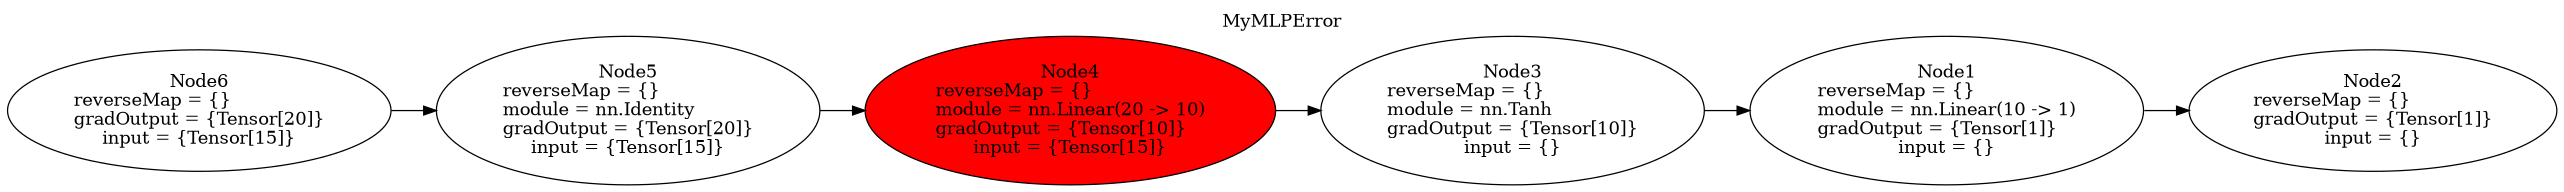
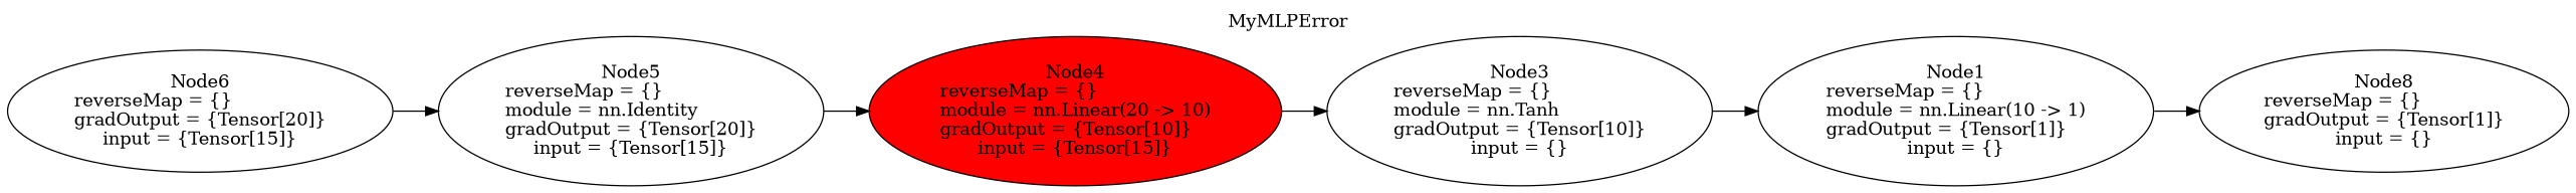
  digraph {
    label=MyMLPError
    labelloc=t
    rankdir=LR
    node [shape=oval]
    n1 [label="Node1\nreverseMap = {}\lmodule = nn.Linear(10 -> 1)\lgradOutput = {Tensor[1]}\linput = {}"]
-   n2 [label="Node2\nreverseMap = {}\lgradOutput = {Tensor[1]}\linput = {}"]
+   n2 [label="Node8\nreverseMap = {}\lgradOutput = {Tensor[1]}\linput = {}"]
    n3 [label="Node3\nreverseMap = {}\lmodule = nn.Tanh\lgradOutput = {Tensor[10]}\linput = {}"]
    n4 [fillcolor=red label="Node4\nreverseMap = {}\lmodule = nn.Linear(20 -> 10)\lgradOutput = {Tensor[10]}\linput = {Tensor[15]}" style=filled]
    n5 [label="Node5\nreverseMap = {}\lmodule = nn.Identity\lgradOutput = {Tensor[20]}\linput = {Tensor[15]}"]
    n6 [label="Node6\nreverseMap = {}\lgradOutput = {Tensor[20]}\linput = {Tensor[15]}"]
    n1 -> n2
    n3 -> n1
    n4 -> n3
    n5 -> n4
    n6 -> n5
  }
